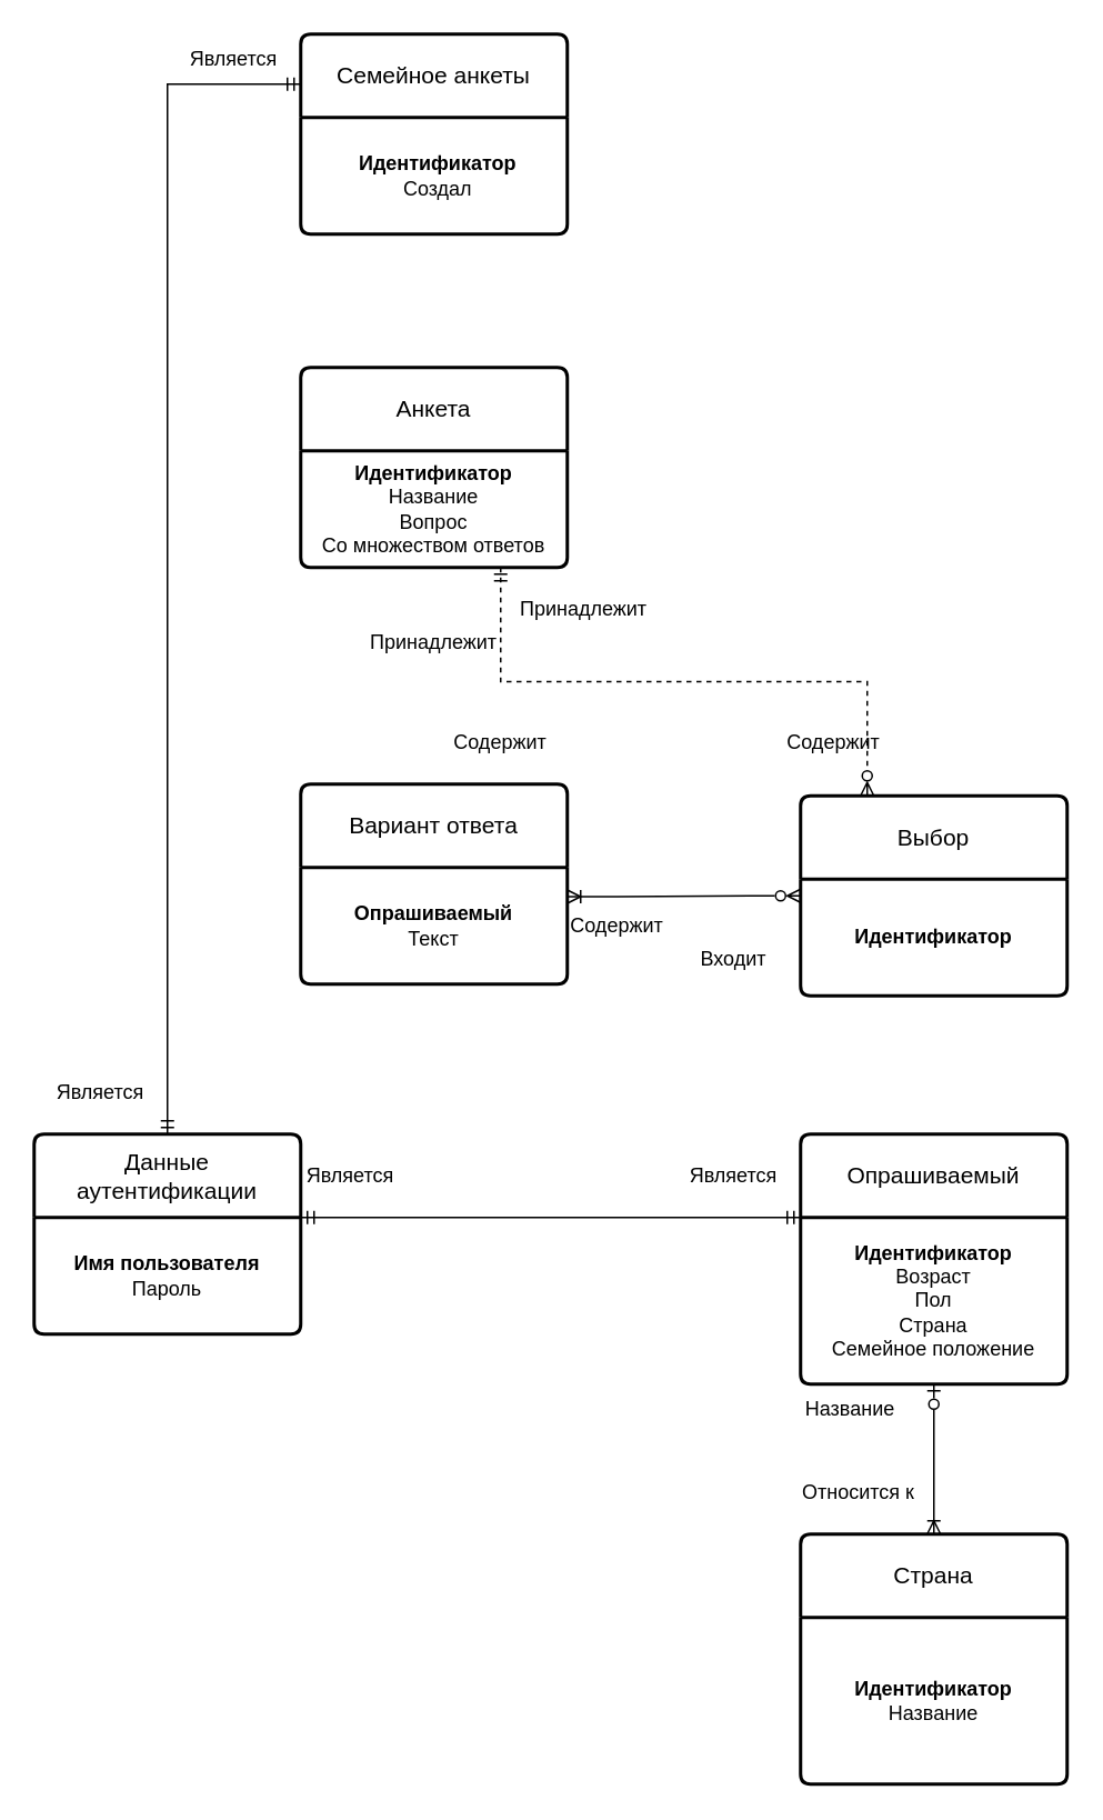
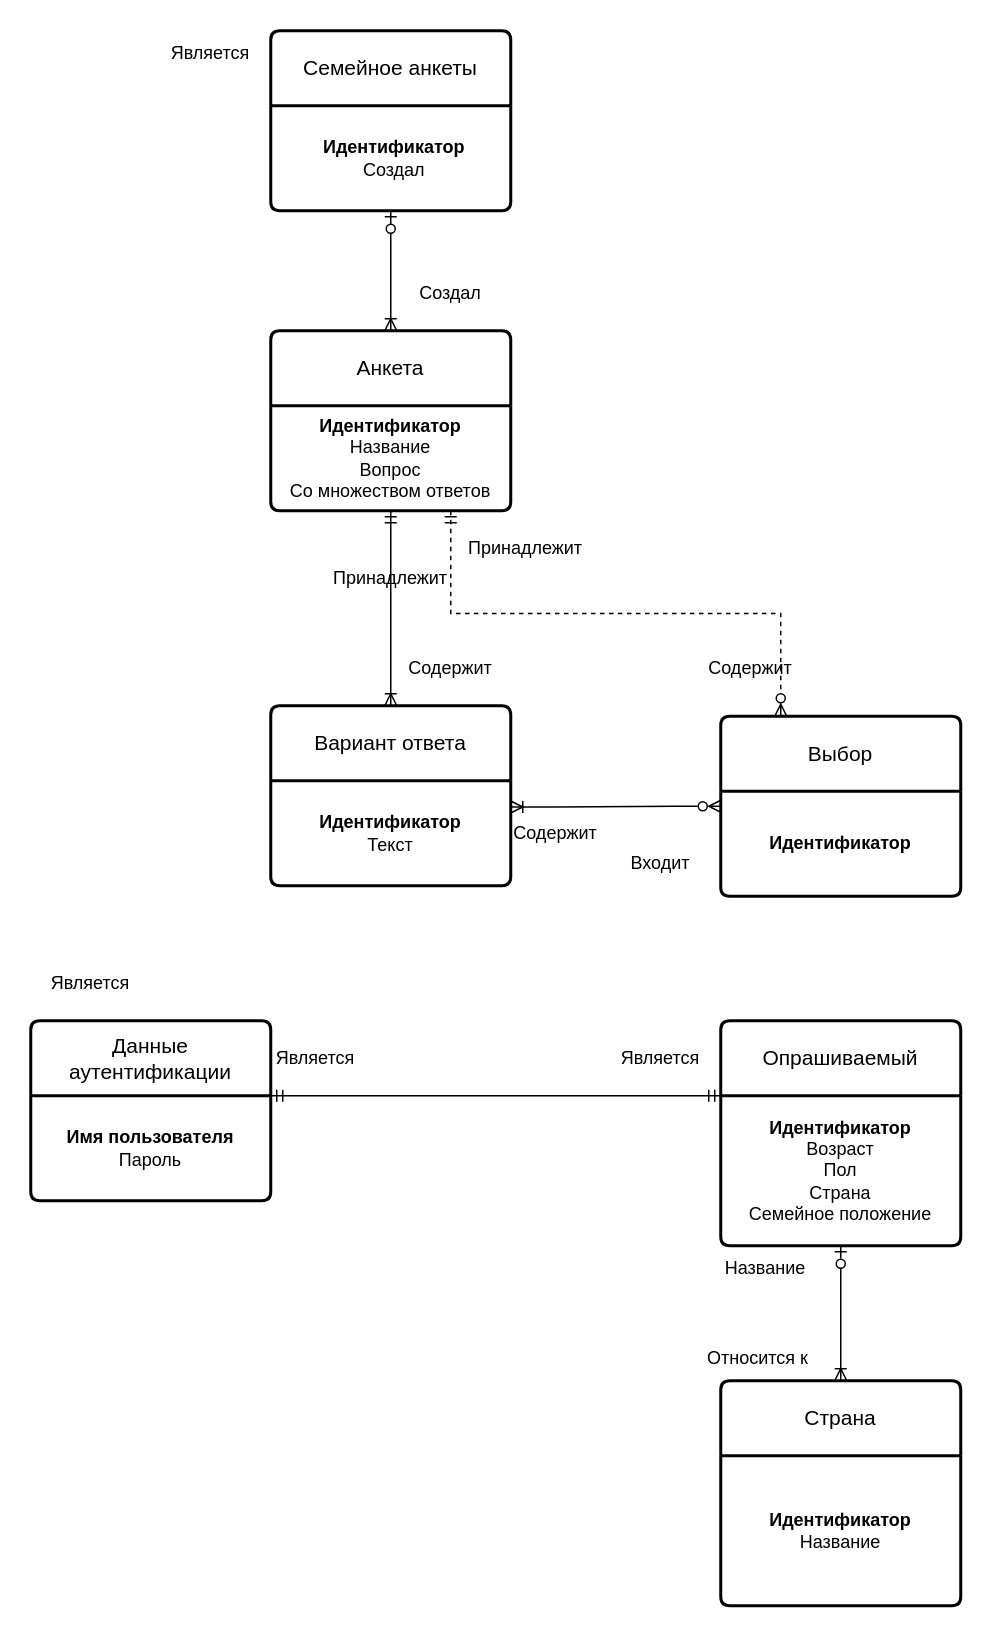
  <mxCell id="0" />
  <mxCell id="1" parent="0" />
  <mxCell id="2" value="Семейное анкеты" style="swimlane;childLayout=stackLayout;horizontal=1;startSize=50;horizontalStack=0;rounded=1;fontSize=14;fontStyle=0;strokeWidth=2;resizeParent=0;resizeLast=1;shadow=0;dashed=0;align=center;arcSize=4;whiteSpace=wrap;html=1;" parent="1" vertex="1"><mxGeometry x="180" y="20" width="160" height="120" as="geometry" /></mxCell>
  <mxCell id="3" value="&lt;b&gt;Идентификатор&lt;/b&gt;&lt;br&gt;Создал" style="align=center;strokeColor=none;fillColor=none;spacingLeft=4;fontSize=12;verticalAlign=middle;resizable=0;rotatable=0;part=1;html=1;" parent="2" vertex="1"><mxGeometry y="50" width="160" height="70" as="geometry" /></mxCell>
+ <mxCell id="4" value="" style="fontSize=12;html=1;endArrow=ERoneToMany;startArrow=ERzeroToOne;rounded=0;exitX=0.5;exitY=1;exitDx=0;exitDy=0;entryX=0.5;entryY=0;entryDx=0;entryDy=0;" parent="1" source="3" target="5" edge="1"><mxGeometry width="100" height="100" relative="1" as="geometry"><mxPoint x="390" y="550" as="sourcePoint" /><mxPoint x="500" y="480" as="targetPoint" /></mxGeometry></mxCell>
  <mxCell id="5" value="Анкета" style="swimlane;childLayout=stackLayout;horizontal=1;startSize=50;horizontalStack=0;rounded=1;fontSize=14;fontStyle=0;strokeWidth=2;resizeParent=0;resizeLast=1;shadow=0;dashed=0;align=center;arcSize=4;whiteSpace=wrap;html=1;" parent="1" vertex="1"><mxGeometry x="180" y="220" width="160" height="120" as="geometry" /></mxCell>
  <mxCell id="6" value="&lt;b style=&quot;border-color: var(--border-color); text-align: left;&quot;&gt;Идентификатор&lt;/b&gt;&lt;br style=&quot;border-color: var(--border-color); text-align: left;&quot;&gt;Название&lt;br style=&quot;border-color: var(--border-color); text-align: left;&quot;&gt;&lt;span style=&quot;text-align: left;&quot;&gt;Вопрос&lt;br&gt;Со множеством ответов&lt;br&gt;&lt;/span&gt;" style="text;html=1;strokeColor=none;fillColor=none;align=center;verticalAlign=middle;whiteSpace=wrap;rounded=0;" parent="5" vertex="1"><mxGeometry y="50" width="160" height="70" as="geometry" /></mxCell>
  <mxCell id="7" value="Вариант ответа" style="swimlane;childLayout=stackLayout;horizontal=1;startSize=50;horizontalStack=0;rounded=1;fontSize=14;fontStyle=0;strokeWidth=2;resizeParent=0;resizeLast=1;shadow=0;dashed=0;align=center;arcSize=4;whiteSpace=wrap;html=1;" parent="1" vertex="1"><mxGeometry x="180" y="470" width="160" height="120" as="geometry" /></mxCell>
- <mxCell id="8" value="&lt;span style=&quot;border-color: var(--border-color); text-align: left;&quot;&gt;&lt;b&gt;Опрашиваемый&lt;/b&gt;&lt;br&gt;Текст&lt;br&gt;&lt;/span&gt;" style="text;html=1;strokeColor=none;fillColor=none;align=center;verticalAlign=middle;whiteSpace=wrap;rounded=0;" parent="7" vertex="1"><mxGeometry y="50" width="160" height="70" as="geometry" /></mxCell>
+ <mxCell id="8" value="&lt;span style=&quot;border-color: var(--border-color); text-align: left;&quot;&gt;&lt;b&gt;Идентификатор&lt;/b&gt;&lt;br&gt;Текст&lt;br&gt;&lt;/span&gt;" style="text;html=1;strokeColor=none;fillColor=none;align=center;verticalAlign=middle;whiteSpace=wrap;rounded=0;" parent="7" vertex="1"><mxGeometry y="50" width="160" height="70" as="geometry" /></mxCell>
  <mxCell id="9" value="Опрашиваемый" style="swimlane;childLayout=stackLayout;horizontal=1;startSize=50;horizontalStack=0;rounded=1;fontSize=14;fontStyle=0;strokeWidth=2;resizeParent=0;resizeLast=1;shadow=0;dashed=0;align=center;arcSize=4;whiteSpace=wrap;html=1;" parent="1" vertex="1"><mxGeometry x="480" y="680" width="160" height="150" as="geometry" /></mxCell>
  <mxCell id="10" value="&lt;span style=&quot;border-color: var(--border-color); text-align: left;&quot;&gt;&lt;b&gt;Идентификатор&lt;/b&gt;&lt;br&gt;Возраст&lt;br&gt;Пол&lt;br&gt;Страна&lt;br&gt;Семейное положение&lt;br&gt;&lt;/span&gt;" style="text;html=1;strokeColor=none;fillColor=none;align=center;verticalAlign=middle;whiteSpace=wrap;rounded=0;" parent="9" vertex="1"><mxGeometry y="50" width="160" height="100" as="geometry" /></mxCell>
+ <mxCell id="11" value="" style="fontSize=12;html=1;endArrow=ERoneToMany;startArrow=ERmandOne;rounded=0;exitX=0.5;exitY=1;exitDx=0;exitDy=0;entryX=0.5;entryY=0;entryDx=0;entryDy=0;" parent="1" source="6" target="7" edge="1"><mxGeometry width="100" height="100" relative="1" as="geometry"><mxPoint x="260" y="330" as="sourcePoint" /><mxPoint x="490" y="310" as="targetPoint" /></mxGeometry></mxCell>
  <mxCell id="12" value="Выбор" style="swimlane;childLayout=stackLayout;horizontal=1;startSize=50;horizontalStack=0;rounded=1;fontSize=14;fontStyle=0;strokeWidth=2;resizeParent=0;resizeLast=1;shadow=0;dashed=0;align=center;arcSize=4;whiteSpace=wrap;html=1;" parent="1" vertex="1"><mxGeometry x="480" y="477" width="160" height="120" as="geometry" /></mxCell>
  <mxCell id="13" value="&lt;b style=&quot;border-color: var(--border-color); text-align: left;&quot;&gt;Идентификатор&lt;/b&gt;" style="text;html=1;strokeColor=none;fillColor=none;align=center;verticalAlign=middle;whiteSpace=wrap;rounded=0;" parent="12" vertex="1"><mxGeometry y="50" width="160" height="70" as="geometry" /></mxCell>
  <mxCell id="14" value="" style="edgeStyle=orthogonalEdgeStyle;fontSize=12;html=1;endArrow=ERzeroToMany;startArrow=ERmandOne;rounded=0;exitX=0.75;exitY=1;exitDx=0;exitDy=0;entryX=0.25;entryY=0;entryDx=0;entryDy=0;endFill=0;dashed=1;" parent="1" source="6" target="12" edge="1"><mxGeometry width="100" height="100" relative="1" as="geometry"><mxPoint x="300" y="330" as="sourcePoint" /><mxPoint x="620" y="350" as="targetPoint" /></mxGeometry></mxCell>
  <mxCell id="15" value="" style="edgeStyle=entityRelationEdgeStyle;fontSize=12;html=1;endArrow=ERzeroToMany;startArrow=ERoneToMany;rounded=0;exitX=1;exitY=0.25;exitDx=0;exitDy=0;entryX=0;entryY=0.5;entryDx=0;entryDy=0;endFill=0;" parent="1" target="12" edge="1"><mxGeometry width="100" height="100" relative="1" as="geometry"><mxPoint x="340" y="537.5" as="sourcePoint" /><mxPoint x="410" y="538" as="targetPoint" /></mxGeometry></mxCell>
+ <mxCell id="16" value="Создал" style="text;html=1;strokeColor=none;fillColor=none;align=center;verticalAlign=middle;whiteSpace=wrap;rounded=0;" parent="1" vertex="1"><mxGeometry x="270" y="180" width="60" height="30" as="geometry" /></mxCell>
  <mxCell id="17" value="Принадлежит" style="text;html=1;strokeColor=none;fillColor=none;align=center;verticalAlign=middle;whiteSpace=wrap;rounded=0;" parent="1" vertex="1"><mxGeometry x="320" y="350" width="60" height="30" as="geometry" /></mxCell>
  <mxCell id="18" value="Содержит" style="text;html=1;strokeColor=none;fillColor=none;align=center;verticalAlign=middle;whiteSpace=wrap;rounded=0;" parent="1" vertex="1"><mxGeometry x="470" y="430" width="60" height="30" as="geometry" /></mxCell>
  <mxCell id="19" value="Содержит" style="text;html=1;strokeColor=none;fillColor=none;align=center;verticalAlign=middle;whiteSpace=wrap;rounded=0;" parent="1" vertex="1"><mxGeometry x="270" y="430" width="60" height="30" as="geometry" /></mxCell>
  <mxCell id="20" value="Принадлежит" style="text;html=1;strokeColor=none;fillColor=none;align=center;verticalAlign=middle;whiteSpace=wrap;rounded=0;" parent="1" vertex="1"><mxGeometry x="230" y="370" width="60" height="30" as="geometry" /></mxCell>
  <mxCell id="21" value="Входит" style="text;html=1;strokeColor=none;fillColor=none;align=center;verticalAlign=middle;whiteSpace=wrap;rounded=0;" parent="1" vertex="1"><mxGeometry x="410" y="560" width="60" height="30" as="geometry" /></mxCell>
  <mxCell id="22" value="Содержит" style="text;html=1;strokeColor=none;fillColor=none;align=center;verticalAlign=middle;whiteSpace=wrap;rounded=0;" parent="1" vertex="1"><mxGeometry x="340" y="540" width="60" height="30" as="geometry" /></mxCell>
  <mxCell id="23" value="Страна" style="swimlane;childLayout=stackLayout;horizontal=1;startSize=50;horizontalStack=0;rounded=1;fontSize=14;fontStyle=0;strokeWidth=2;resizeParent=0;resizeLast=1;shadow=0;dashed=0;align=center;arcSize=4;whiteSpace=wrap;html=1;" parent="1" vertex="1"><mxGeometry x="480" y="920" width="160" height="150" as="geometry" /></mxCell>
  <mxCell id="24" value="&lt;span style=&quot;border-color: var(--border-color); text-align: left;&quot;&gt;&lt;b&gt;Идентификатор&lt;/b&gt;&lt;br&gt;Название&lt;br&gt;&lt;/span&gt;" style="text;html=1;strokeColor=none;fillColor=none;align=center;verticalAlign=middle;whiteSpace=wrap;rounded=0;" parent="23" vertex="1"><mxGeometry y="50" width="160" height="100" as="geometry" /></mxCell>
  <mxCell id="25" style="edgeStyle=orthogonalEdgeStyle;rounded=0;orthogonalLoop=1;jettySize=auto;html=1;exitX=0.5;exitY=1;exitDx=0;exitDy=0;entryX=0.5;entryY=0;entryDx=0;entryDy=0;startArrow=ERzeroToOne;startFill=0;endArrow=ERoneToMany;endFill=0;" parent="1" source="10" target="23" edge="1"><mxGeometry relative="1" as="geometry" /></mxCell>
  <mxCell id="26" value="Название" style="text;html=1;strokeColor=none;fillColor=none;align=center;verticalAlign=middle;whiteSpace=wrap;rounded=0;" parent="1" vertex="1"><mxGeometry x="480" y="830" width="60" height="30" as="geometry" /></mxCell>
- <mxCell id="27" value="Относится к" style="text;html=1;strokeColor=none;fillColor=none;align=center;verticalAlign=middle;whiteSpace=wrap;rounded=0;" parent="1" vertex="1"><mxGeometry x="480" y="880" width="70" height="30" as="geometry" /></mxCell>
+ <mxCell id="27" value="Относится к" style="text;html=1;strokeColor=none;fillColor=none;align=center;verticalAlign=middle;whiteSpace=wrap;rounded=0;" parent="1" vertex="1"><mxGeometry x="470" y="890" width="70" height="30" as="geometry" /></mxCell>
  <mxCell id="28" value="Данные аутентификации" style="swimlane;childLayout=stackLayout;horizontal=1;startSize=50;horizontalStack=0;rounded=1;fontSize=14;fontStyle=0;strokeWidth=2;resizeParent=0;resizeLast=1;shadow=0;dashed=0;align=center;arcSize=4;whiteSpace=wrap;html=1;" vertex="1" parent="1"><mxGeometry x="20" y="680" width="160" height="120" as="geometry" /></mxCell>
  <mxCell id="29" value="&lt;b&gt;Имя пользователя&lt;/b&gt;&lt;br&gt;Пароль" style="text;html=1;strokeColor=none;fillColor=none;align=center;verticalAlign=middle;whiteSpace=wrap;rounded=0;" vertex="1" parent="28"><mxGeometry y="50" width="160" height="70" as="geometry" /></mxCell>
  <mxCell id="30" value="" style="edgeStyle=entityRelationEdgeStyle;fontSize=12;html=1;endArrow=ERmandOne;startArrow=ERmandOne;rounded=0;exitX=1;exitY=0;exitDx=0;exitDy=0;entryX=0;entryY=0;entryDx=0;entryDy=0;" edge="1" parent="1" source="29" target="10"><mxGeometry width="100" height="100" relative="1" as="geometry"><mxPoint x="360" y="530" as="sourcePoint" /><mxPoint x="460" y="430" as="targetPoint" /></mxGeometry></mxCell>
- <mxCell id="31" value="" style="edgeStyle=orthogonalEdgeStyle;fontSize=12;html=1;endArrow=ERmandOne;startArrow=ERmandOne;rounded=0;exitX=0.5;exitY=0;exitDx=0;exitDy=0;entryX=0;entryY=0.25;entryDx=0;entryDy=0;" edge="1" parent="1" source="28" target="2"><mxGeometry width="100" height="100" relative="1" as="geometry"><mxPoint x="150" y="740" as="sourcePoint" /><mxPoint x="490" y="740" as="targetPoint" /></mxGeometry></mxCell>
  <mxCell id="32" value="Является" style="text;html=1;strokeColor=none;fillColor=none;align=center;verticalAlign=middle;whiteSpace=wrap;rounded=0;" vertex="1" parent="1"><mxGeometry x="180" y="690" width="60" height="30" as="geometry" /></mxCell>
  <mxCell id="33" value="Является" style="text;html=1;strokeColor=none;fillColor=none;align=center;verticalAlign=middle;whiteSpace=wrap;rounded=0;" vertex="1" parent="1"><mxGeometry x="410" y="690" width="60" height="30" as="geometry" /></mxCell>
  <mxCell id="34" value="Является" style="text;html=1;strokeColor=none;fillColor=none;align=center;verticalAlign=middle;whiteSpace=wrap;rounded=0;" vertex="1" parent="1"><mxGeometry x="30" y="640" width="60" height="30" as="geometry" /></mxCell>
  <mxCell id="35" value="Является" style="text;html=1;strokeColor=none;fillColor=none;align=center;verticalAlign=middle;whiteSpace=wrap;rounded=0;" vertex="1" parent="1"><mxGeometry x="110" y="20" width="60" height="30" as="geometry" /></mxCell>
